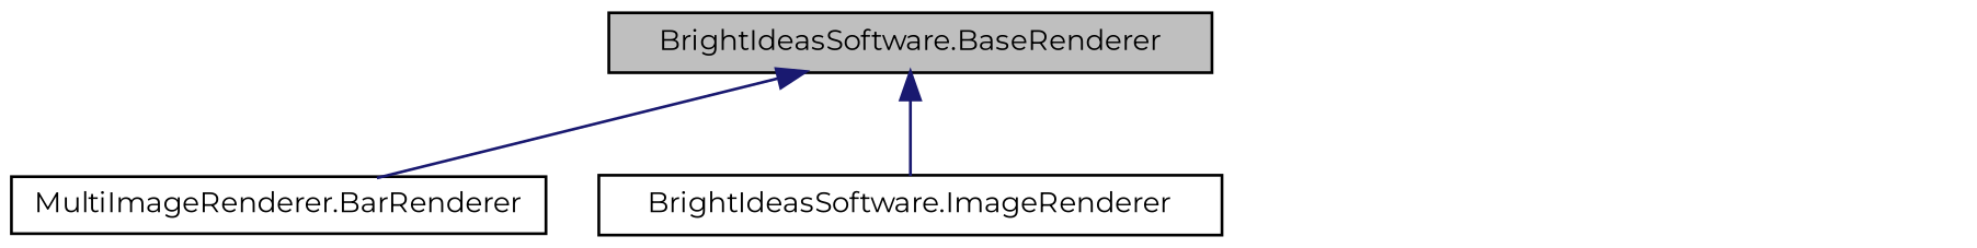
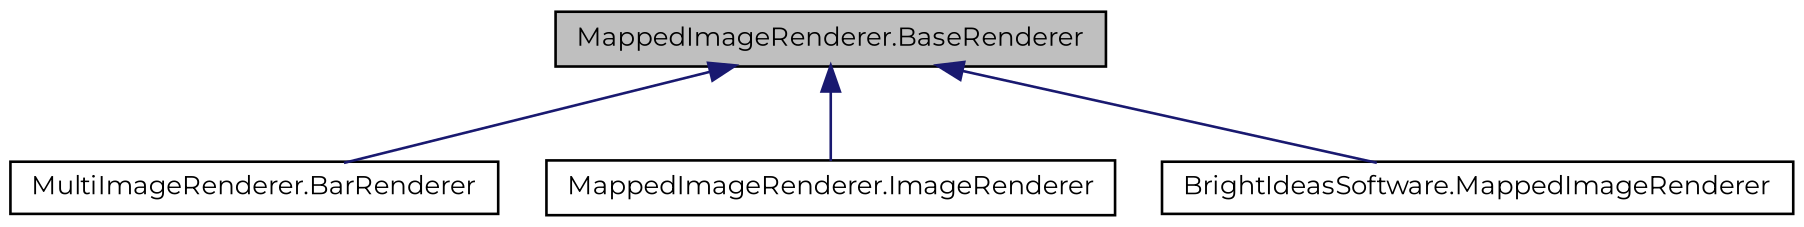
  digraph {
    fontname=Montserrat
    node [color=black fillcolor=white fontname=Montserrat fontsize=10 shape=record style=filled]
    edge [color=midnightblue dir=back fontname=Montserrat fontsize=10 labelfontname="FreeSans.ttf" labelfontsize=10 style=solid]
-   n1 [fillcolor=grey75 fontcolor=black height=0.2 label="BrightIdeasSoftware.BaseRenderer" width=0.4]
+   n1 [fillcolor=grey75 fontcolor=black height=0.2 label="MappedImageRenderer.BaseRenderer" width=0.4]
    n2 [height=0.2 label="MultiImageRenderer.BarRenderer" width=0.4]
-   n3 [height=0.2 label="BrightIdeasSoftware.ImageRenderer" width=0.4]
+   n3 [height=0.2 label="MappedImageRenderer.ImageRenderer" width=0.4]
+   n4 [height=0.2 label="BrightIdeasSoftware.MappedImageRenderer" width=0.4]
    n1 -> n2
    n1 -> n3
+   n1 -> n4
  }
